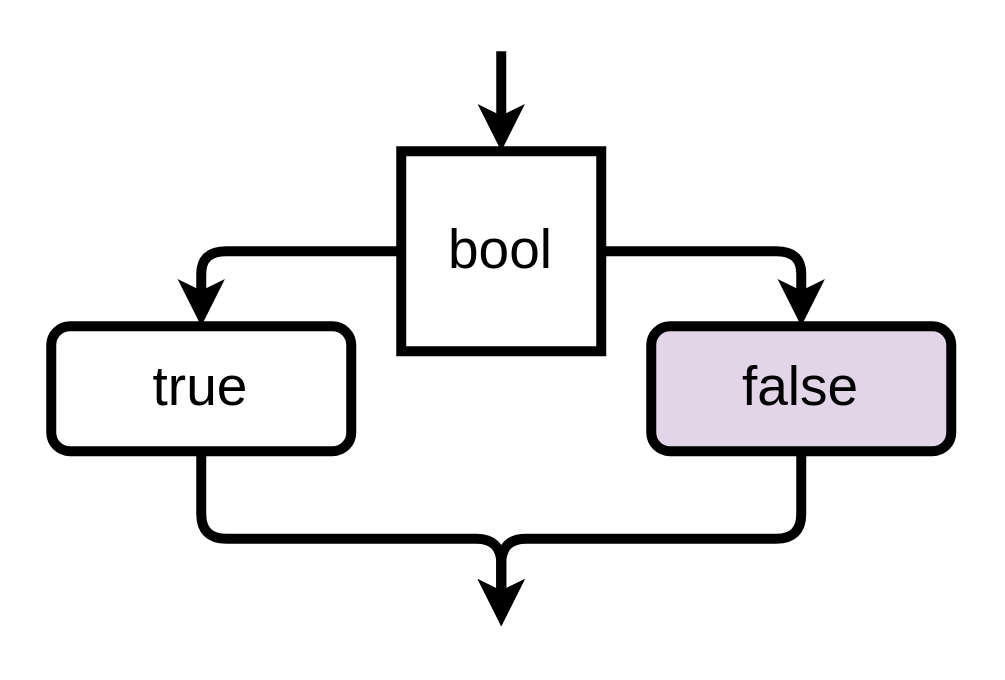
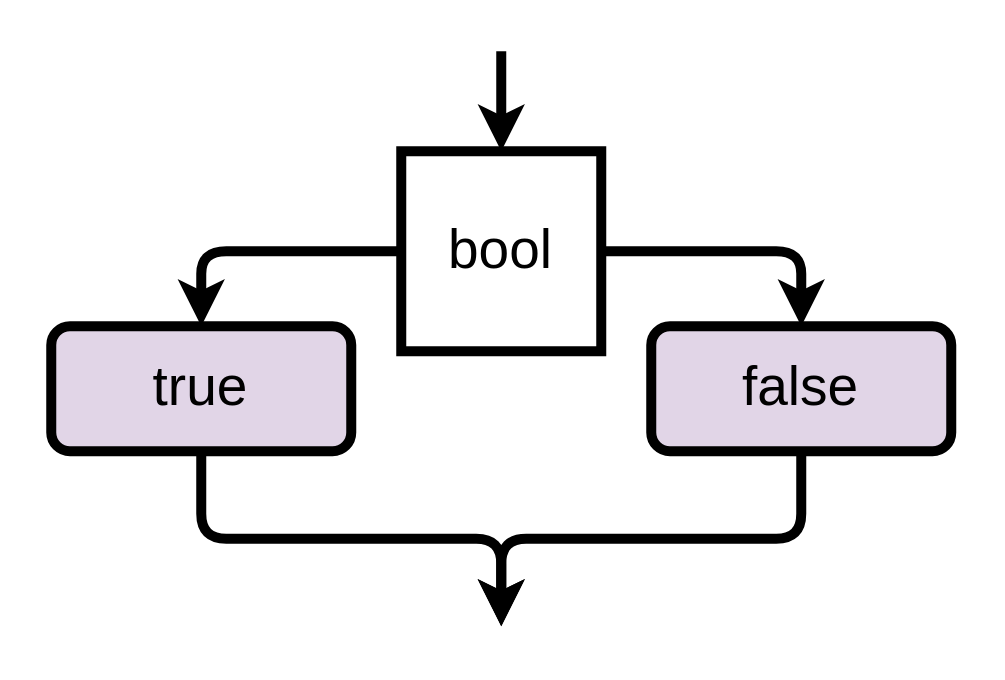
  <mxCell id="0" />
  <mxCell id="1" parent="0" />
  <mxCell id="2" value="" style="endArrow=classic;html=1;strokeWidth=4;" edge="1" parent="1" target="3"><mxGeometry width="50" height="50" relative="1" as="geometry"><mxPoint x="200" y="20" as="sourcePoint" /><mxPoint x="200" y="100" as="targetPoint" /></mxGeometry></mxCell>
  <mxCell id="3" value="&lt;font style=&quot;font-size: 22px&quot;&gt;bool&lt;/font&gt;" style="whiteSpace=wrap;html=1;strokeWidth=4;rounded=0;" vertex="1" parent="1"><mxGeometry x="160" y="60" width="80" height="80" as="geometry" /></mxCell>
  <mxCell id="4" value="" style="edgeStyle=segmentEdgeStyle;endArrow=classic;html=1;exitX=0;exitY=0.5;exitDx=0;exitDy=0;strokeWidth=4;" edge="1" parent="1" source="3"><mxGeometry width="50" height="50" relative="1" as="geometry"><mxPoint x="170" y="150" as="sourcePoint" /><mxPoint x="80" y="130" as="targetPoint" /><Array as="points"><mxPoint x="80" y="100" /></Array></mxGeometry></mxCell>
  <mxCell id="5" value="" style="edgeStyle=segmentEdgeStyle;endArrow=classic;html=1;exitX=1;exitY=0.5;exitDx=0;exitDy=0;strokeWidth=4;" edge="1" parent="1" source="3"><mxGeometry width="50" height="50" relative="1" as="geometry"><mxPoint x="170" y="110" as="sourcePoint" /><mxPoint x="320" y="130" as="targetPoint" /><Array as="points"><mxPoint x="320" y="100" /></Array></mxGeometry></mxCell>
- <mxCell id="6" value="&lt;font style=&quot;font-size: 22px&quot;&gt;true&lt;/font&gt;" style="rounded=1;whiteSpace=wrap;html=1;strokeWidth=4;" vertex="1" parent="1"><mxGeometry x="20" y="130" width="120" height="50" as="geometry" /></mxCell>
+ <mxCell id="6" value="&lt;font style=&quot;font-size: 22px&quot;&gt;true&lt;/font&gt;" style="rounded=1;whiteSpace=wrap;html=1;strokeWidth=4;fillColor=#e1d5e7;" vertex="1" parent="1"><mxGeometry x="20" y="130" width="120" height="50" as="geometry" /></mxCell>
  <mxCell id="7" value="&lt;font style=&quot;font-size: 22px&quot;&gt;false&lt;/font&gt;" style="rounded=1;whiteSpace=wrap;html=1;strokeWidth=4;fillColor=#e1d5e7;" vertex="1" parent="1"><mxGeometry x="260" y="130" width="120" height="50" as="geometry" /></mxCell>
  <mxCell id="8" value="" style="edgeStyle=elbowEdgeStyle;elbow=vertical;endArrow=classic;html=1;exitX=0.5;exitY=1;exitDx=0;exitDy=0;strokeWidth=4;" edge="1" parent="1" source="6"><mxGeometry width="50" height="50" relative="1" as="geometry"><mxPoint x="20" y="250" as="sourcePoint" /><mxPoint x="200" y="250" as="targetPoint" /></mxGeometry></mxCell>
  <mxCell id="9" value="" style="edgeStyle=elbowEdgeStyle;elbow=vertical;endArrow=classic;html=1;exitX=0.5;exitY=1;exitDx=0;exitDy=0;strokeWidth=4;" edge="1" parent="1" source="7"><mxGeometry width="50" height="50" relative="1" as="geometry"><mxPoint x="300" y="190" as="sourcePoint" /><mxPoint x="200" y="250" as="targetPoint" /></mxGeometry></mxCell>
